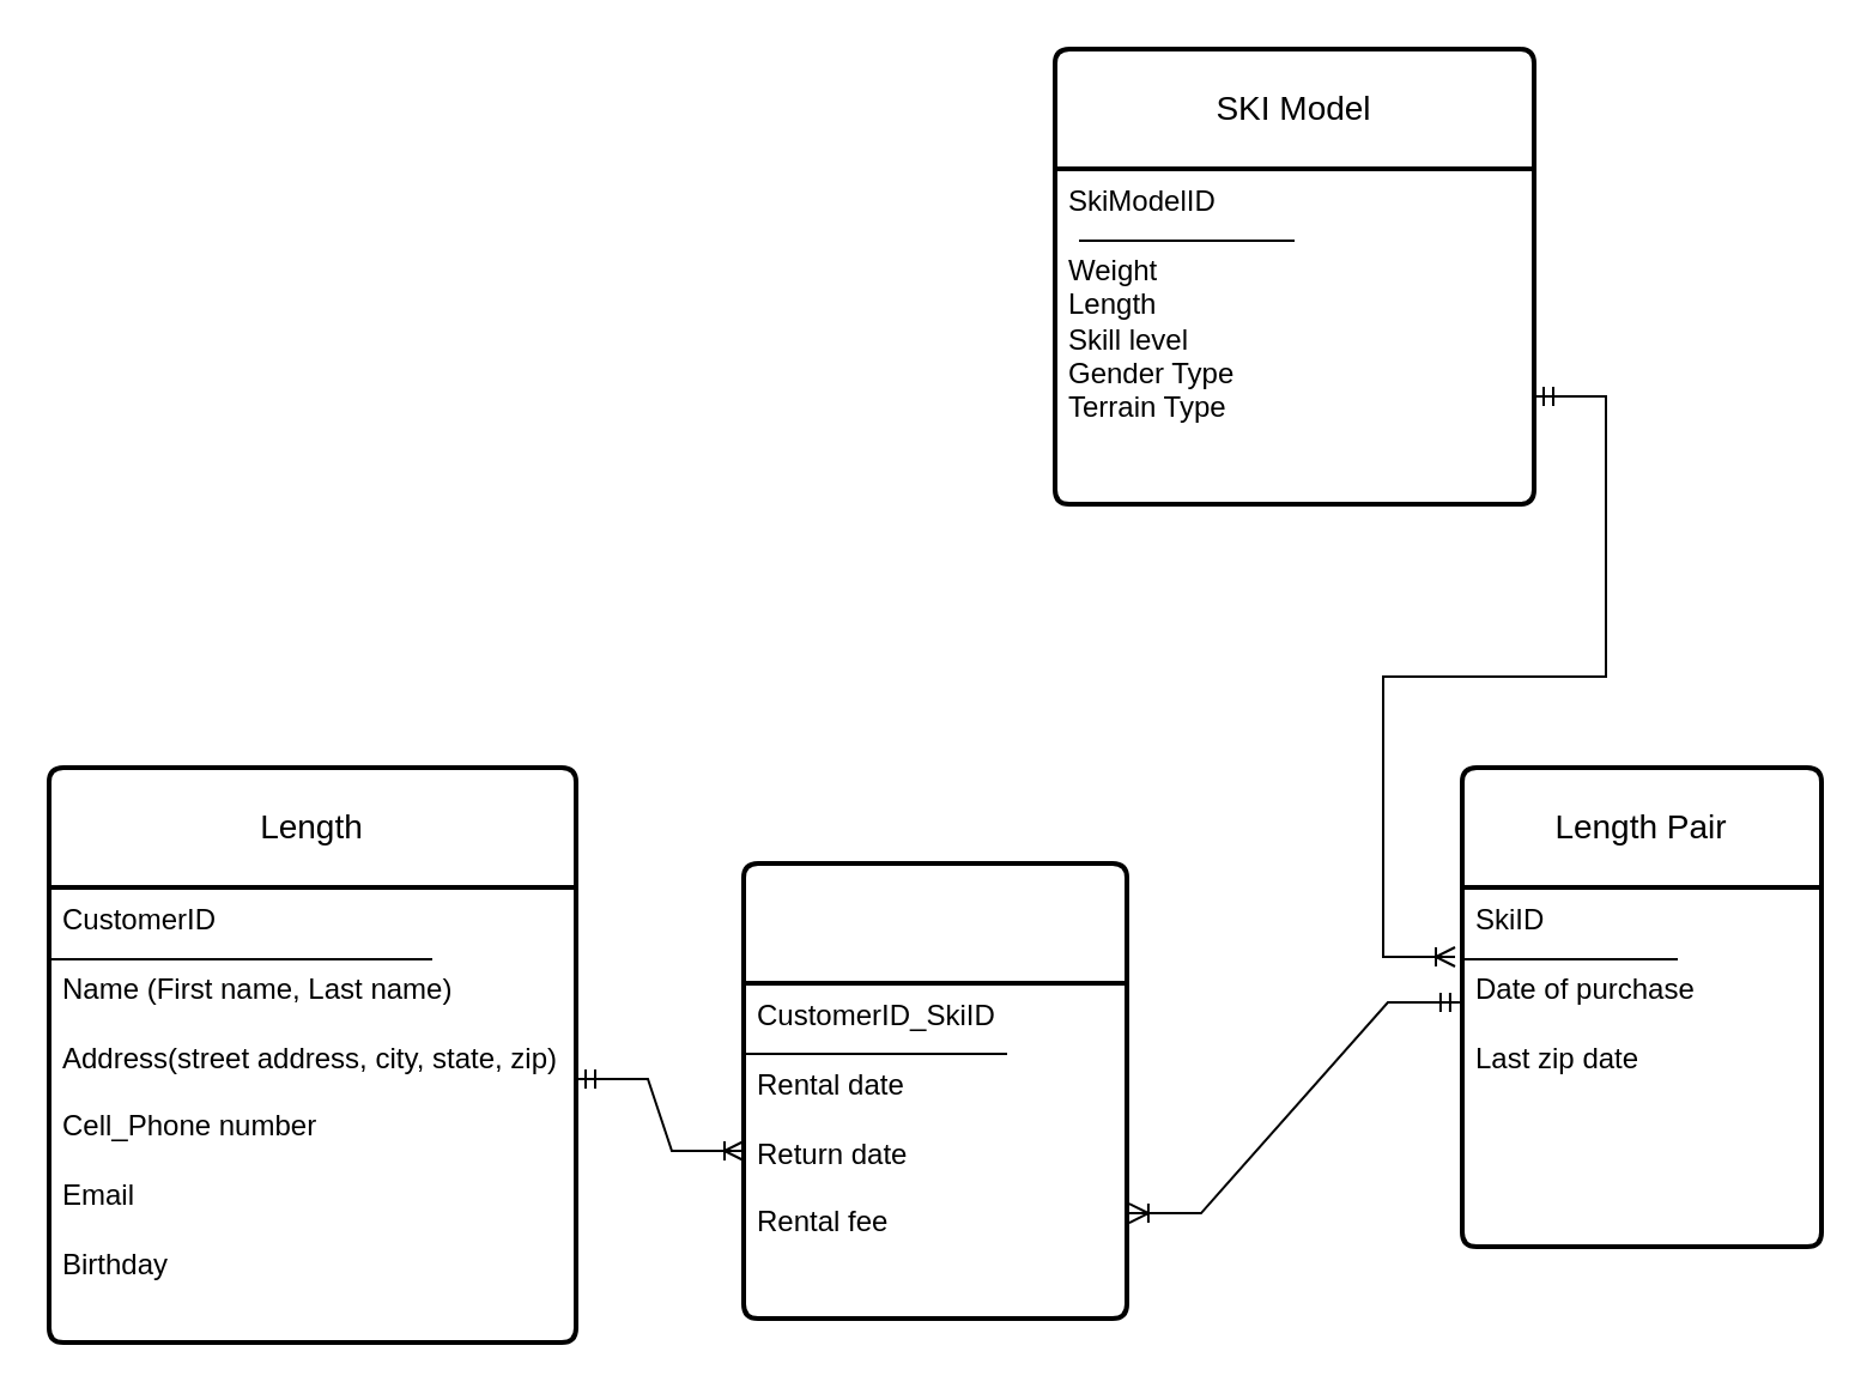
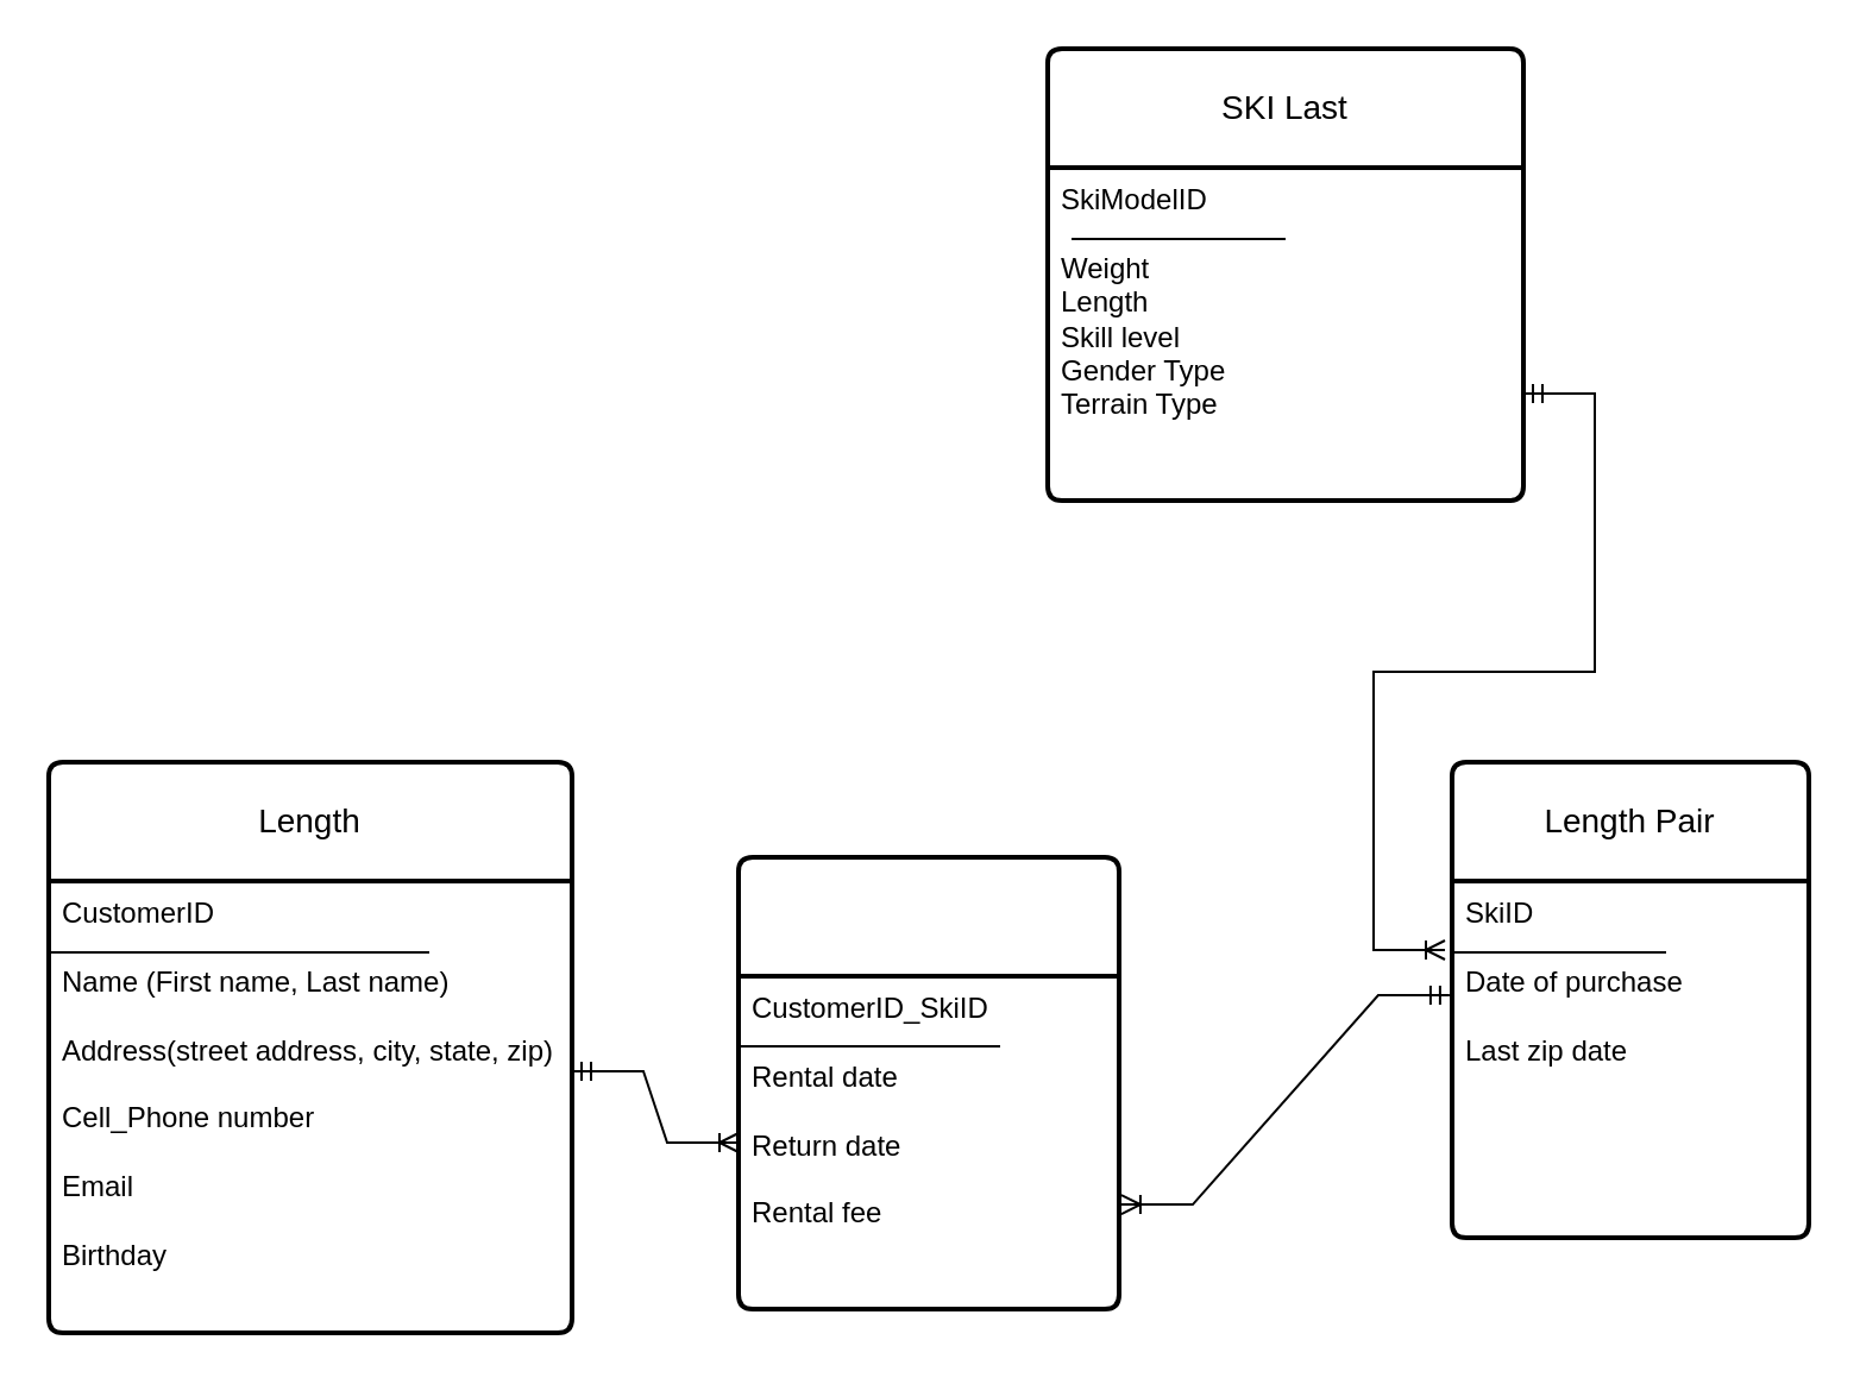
  <mxCell id="0" />
  <mxCell id="1" parent="0" />
  <mxCell id="2" value="Length" style="swimlane;childLayout=stackLayout;horizontal=1;startSize=50;horizontalStack=0;rounded=1;fontSize=14;fontStyle=0;strokeWidth=2;resizeParent=0;resizeLast=1;shadow=0;dashed=0;align=center;arcSize=4;whiteSpace=wrap;html=1;" vertex="1" parent="1"><mxGeometry x="20" y="320" width="220" height="240" as="geometry" /></mxCell>
  <mxCell id="3" value="" style="endArrow=none;html=1;rounded=0;" edge="1" parent="2"><mxGeometry relative="1" as="geometry"><mxPoint y="80" as="sourcePoint" /><mxPoint x="160" y="80" as="targetPoint" /></mxGeometry></mxCell>
  <mxCell id="4" value="CustomerID&lt;br&gt;&lt;br&gt;Name (First name, Last name)&lt;br&gt;&lt;br&gt;Address(street address, city, state, zip)&lt;br&gt;&lt;br&gt;Cell_Phone number&lt;br&gt;&lt;br&gt;Email&lt;br&gt;&lt;br&gt;Birthday&amp;nbsp;" style="align=left;strokeColor=none;fillColor=none;spacingLeft=4;fontSize=12;verticalAlign=top;resizable=0;rotatable=0;part=1;html=1;" vertex="1" parent="2"><mxGeometry y="50" width="220" height="190" as="geometry" /></mxCell>
  <mxCell id="5" value="Length Pair" style="swimlane;childLayout=stackLayout;horizontal=1;startSize=50;horizontalStack=0;rounded=1;fontSize=14;fontStyle=0;strokeWidth=2;resizeParent=0;resizeLast=1;shadow=0;dashed=0;align=center;arcSize=4;whiteSpace=wrap;html=1;" vertex="1" parent="1"><mxGeometry x="610" y="320" width="150" height="200" as="geometry" /></mxCell>
  <mxCell id="6" value="" style="endArrow=none;html=1;rounded=0;" edge="1" parent="5"><mxGeometry relative="1" as="geometry"><mxPoint y="80" as="sourcePoint" /><mxPoint x="90" y="80" as="targetPoint" /></mxGeometry></mxCell>
  <mxCell id="7" value="SkiID&lt;br&gt;&lt;br&gt;Date of purchase&lt;br&gt;&lt;br&gt;Last zip date" style="align=left;strokeColor=none;fillColor=none;spacingLeft=4;fontSize=12;verticalAlign=top;resizable=0;rotatable=0;part=1;html=1;" vertex="1" parent="5"><mxGeometry y="50" width="150" height="150" as="geometry" /></mxCell>
- <mxCell id="8" value="SKI Model" style="swimlane;childLayout=stackLayout;horizontal=1;startSize=50;horizontalStack=0;rounded=1;fontSize=14;fontStyle=0;strokeWidth=2;resizeParent=0;resizeLast=1;shadow=0;dashed=0;align=center;arcSize=4;whiteSpace=wrap;html=1;" vertex="1" parent="1"><mxGeometry x="440" y="20" width="200" height="190" as="geometry" /></mxCell>
+ <mxCell id="8" value="SKI Last" style="swimlane;childLayout=stackLayout;horizontal=1;startSize=50;horizontalStack=0;rounded=1;fontSize=14;fontStyle=0;strokeWidth=2;resizeParent=0;resizeLast=1;shadow=0;dashed=0;align=center;arcSize=4;whiteSpace=wrap;html=1;" vertex="1" parent="1"><mxGeometry x="440" y="20" width="200" height="190" as="geometry" /></mxCell>
  <mxCell id="9" value="" style="endArrow=none;html=1;rounded=0;" edge="1" parent="8"><mxGeometry relative="1" as="geometry"><mxPoint x="10" y="80" as="sourcePoint" /><mxPoint x="100" y="80" as="targetPoint" /><Array as="points" /></mxGeometry></mxCell>
  <mxCell id="10" value="SkiModelID&lt;br&gt;&lt;br&gt;Weight&lt;br&gt;Length&lt;br&gt;Skill level&lt;br&gt;Gender Type&lt;br&gt;Terrain Type&lt;br&gt;" style="align=left;strokeColor=none;fillColor=none;spacingLeft=4;fontSize=12;verticalAlign=top;resizable=0;rotatable=0;part=1;html=1;" vertex="1" parent="8"><mxGeometry y="50" width="200" height="140" as="geometry" /></mxCell>
  <mxCell id="11" value="" style="swimlane;childLayout=stackLayout;horizontal=1;startSize=50;horizontalStack=0;rounded=1;fontSize=14;fontStyle=0;strokeWidth=2;resizeParent=0;resizeLast=1;shadow=0;dashed=0;align=center;arcSize=4;whiteSpace=wrap;html=1;" vertex="1" parent="1"><mxGeometry x="310" y="360" width="160" height="190" as="geometry" /></mxCell>
  <mxCell id="12" value="" style="endArrow=none;html=1;rounded=0;" edge="1" parent="11"><mxGeometry relative="1" as="geometry"><mxPoint y="79.5" as="sourcePoint" /><mxPoint x="110" y="79.5" as="targetPoint" /></mxGeometry></mxCell>
  <mxCell id="13" value="CustomerID_SkiID&lt;br&gt;&lt;br&gt;Rental date&lt;br&gt;&lt;br&gt;Return date&lt;br&gt;&lt;br&gt;Rental fee" style="align=left;strokeColor=none;fillColor=none;spacingLeft=4;fontSize=12;verticalAlign=top;resizable=0;rotatable=0;part=1;html=1;" vertex="1" parent="11"><mxGeometry y="50" width="160" height="140" as="geometry" /></mxCell>
  <mxCell id="14" value="" style="edgeStyle=entityRelationEdgeStyle;fontSize=12;html=1;endArrow=ERoneToMany;startArrow=ERmandOne;rounded=0;" edge="1" parent="1"><mxGeometry width="100" height="100" relative="1" as="geometry"><mxPoint x="640" y="165" as="sourcePoint" /><mxPoint x="607" y="399" as="targetPoint" /></mxGeometry></mxCell>
  <mxCell id="15" value="" style="edgeStyle=entityRelationEdgeStyle;fontSize=12;html=1;endArrow=ERoneToMany;startArrow=ERmandOne;rounded=0;" edge="1" parent="1" target="13"><mxGeometry width="100" height="100" relative="1" as="geometry"><mxPoint x="240" y="450" as="sourcePoint" /><mxPoint x="340" y="350" as="targetPoint" /></mxGeometry></mxCell>
  <mxCell id="16" value="" style="edgeStyle=entityRelationEdgeStyle;fontSize=12;html=1;endArrow=ERoneToMany;startArrow=ERmandOne;rounded=0;entryX=1.006;entryY=0.686;entryDx=0;entryDy=0;entryPerimeter=0;exitX=-0.007;exitY=0.32;exitDx=0;exitDy=0;exitPerimeter=0;" edge="1" parent="1" source="7" target="13"><mxGeometry width="100" height="100" relative="1" as="geometry"><mxPoint x="610" y="450" as="sourcePoint" /><mxPoint x="710" y="350" as="targetPoint" /></mxGeometry></mxCell>
